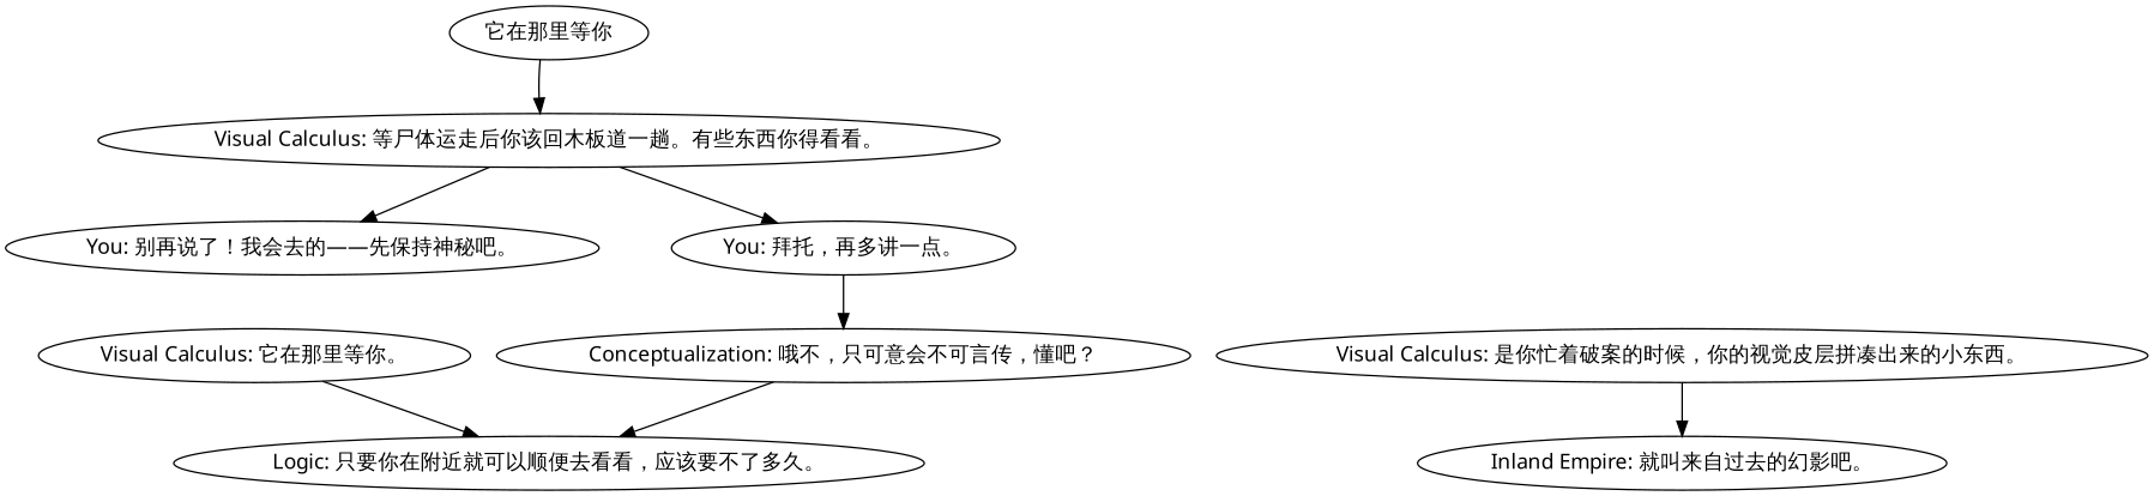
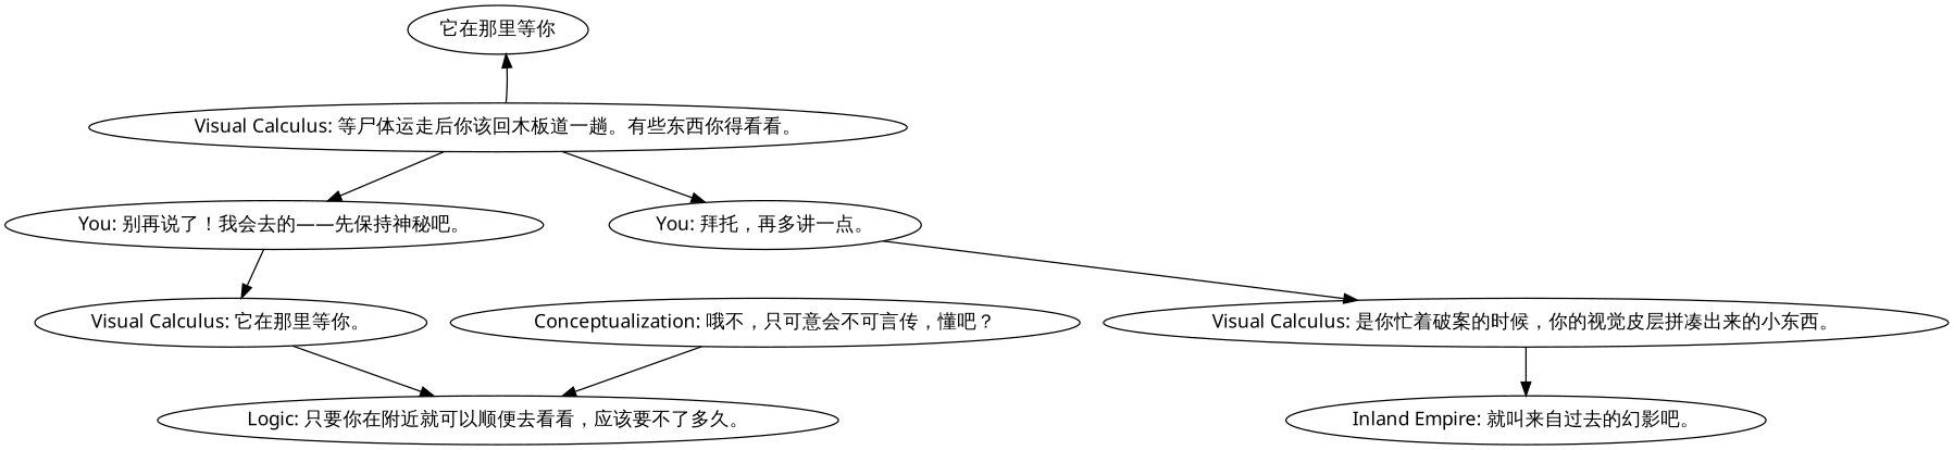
  digraph {
    fontname="Noto Sans"
    node [fontname="Noto Sans"]
    edge [fontname="Noto Sans"]
    n1 [label="它在那里等你"]
    n2 [label="Visual Calculus: 等尸体运走后你该回木板道一趟。有些东西你得看看。"]
    n3 [label="You: 别再说了！我会去的——先保持神秘吧。"]
    n4 [label="You: 拜托，再多讲一点。"]
    n5 [label="Visual Calculus: 它在那里等你。"]
    n6 [label="Visual Calculus: 是你忙着破案的时候，你的视觉皮层拼凑出来的小东西。"]
    n7 [label="Inland Empire: 就叫来自过去的幻影吧。"]
    n8 [label="Conceptualization: 哦不，只可意会不可言传，懂吧？"]
    n9 [label="Logic: 只要你在附近就可以顺便去看看，应该要不了多久。"]
-   n1 -> n2
+   n2 -> n1
    n2 -> n3
    n2 -> n4
-   n4 -> n8
+   n3 -> n5
+   n4 -> n6
    n5 -> n9
    n6 -> n7
    n8 -> n9
  }
